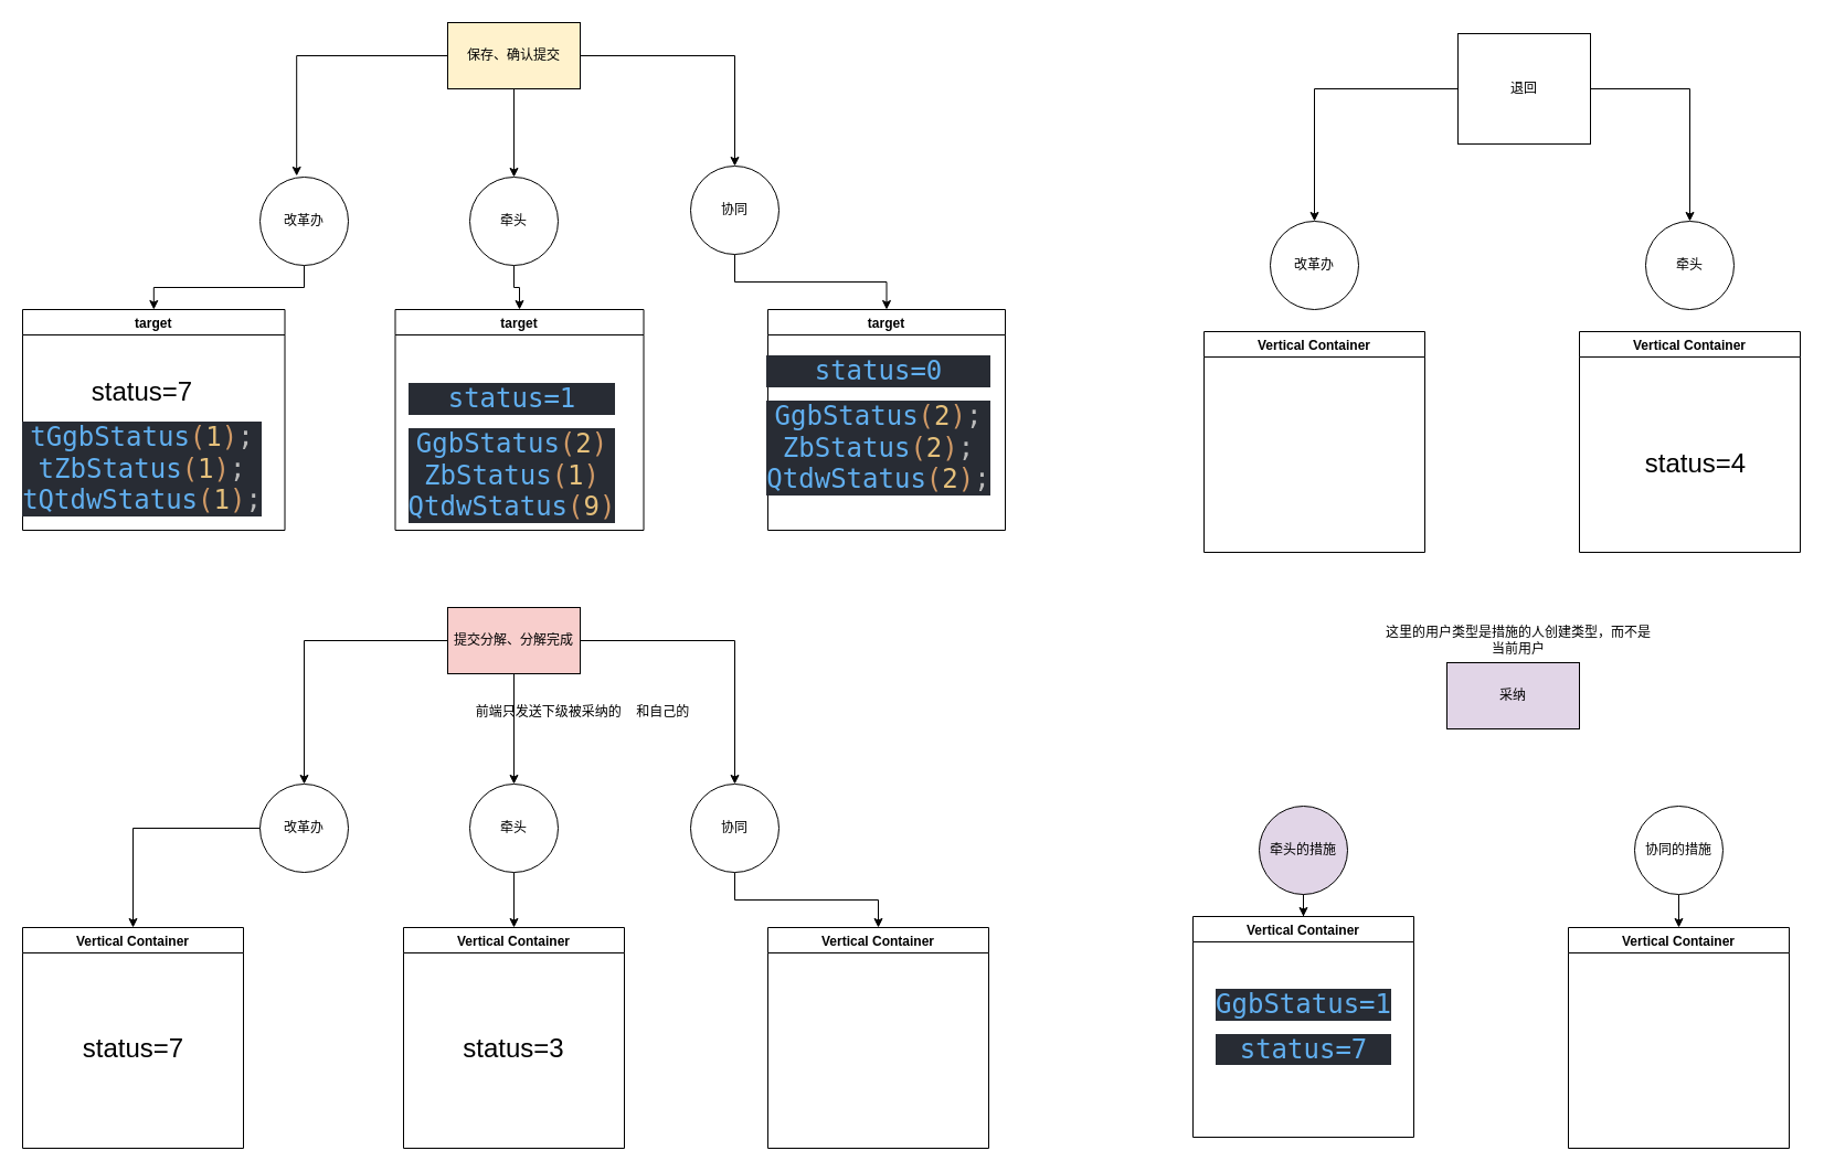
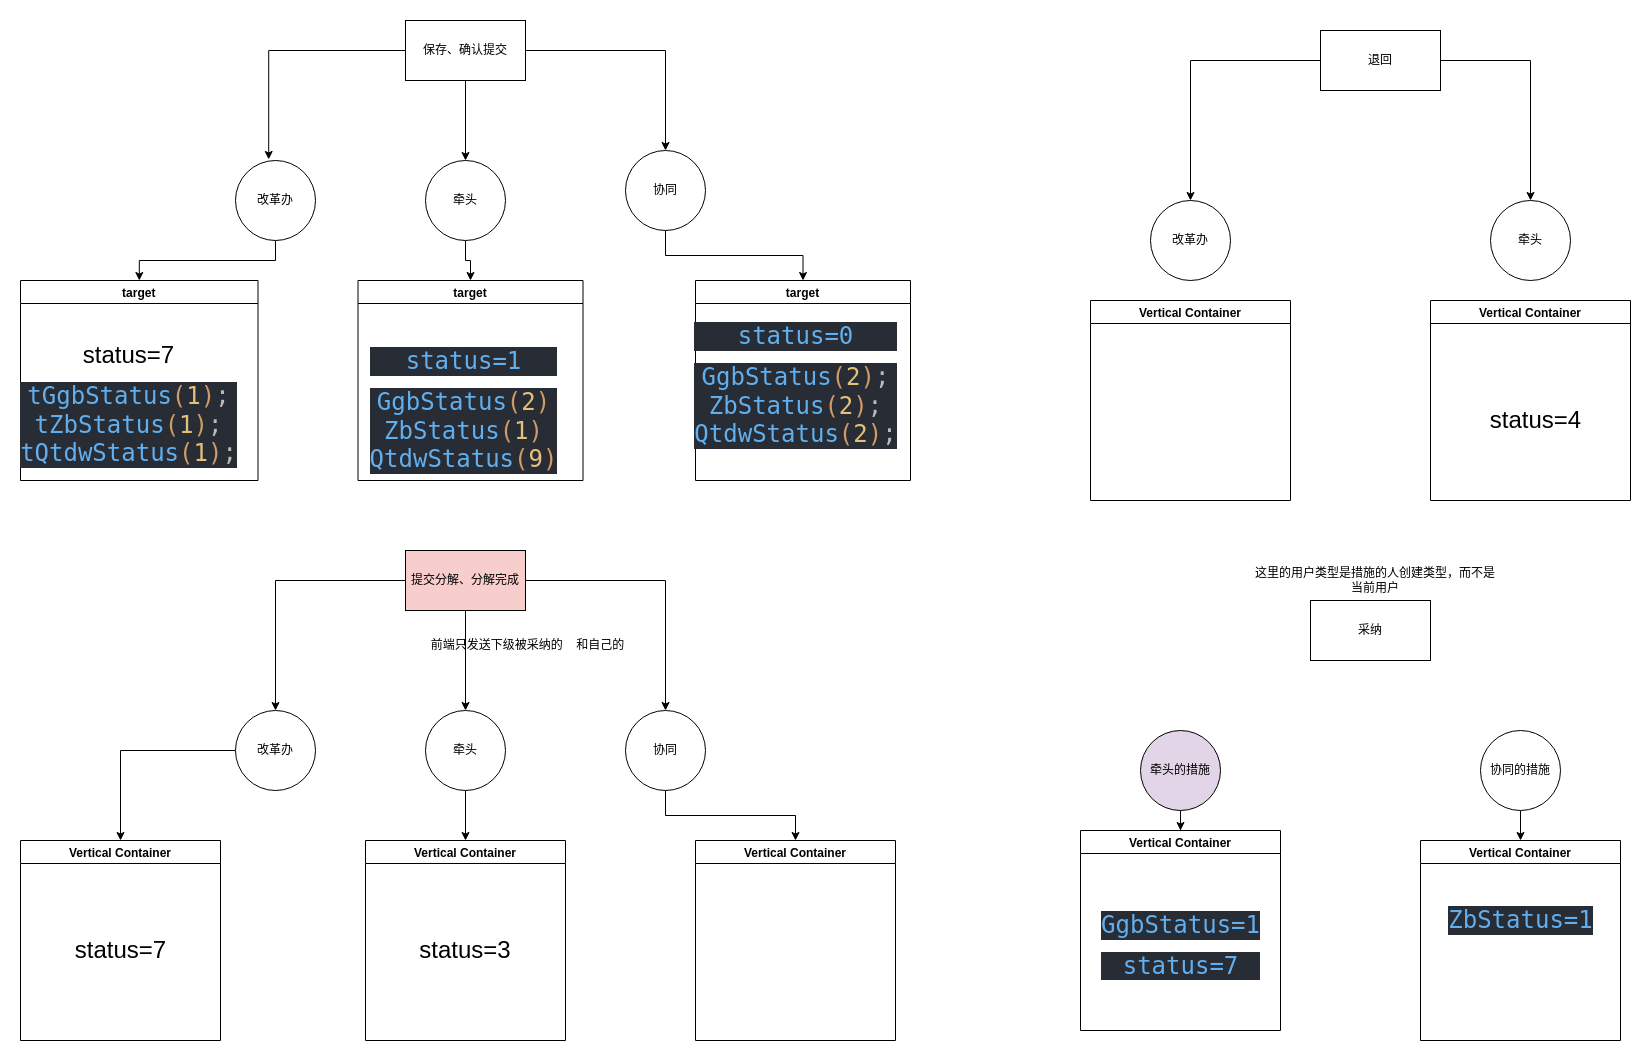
  <mxCell id="0" />
  <mxCell id="1" parent="0" />
  <mxCell id="2" style="edgeStyle=orthogonalEdgeStyle;rounded=0;orthogonalLoop=1;jettySize=auto;html=1;entryX=0.5;entryY=0;entryDx=0;entryDy=0;" edge="1" parent="1" source="5" target="9"><mxGeometry relative="1" as="geometry"><mxPoint x="465" y="150" as="targetPoint" /></mxGeometry></mxCell>
  <mxCell id="3" style="edgeStyle=orthogonalEdgeStyle;rounded=0;orthogonalLoop=1;jettySize=auto;html=1;entryX=0.5;entryY=0;entryDx=0;entryDy=0;" edge="1" parent="1" source="5" target="11"><mxGeometry relative="1" as="geometry"><mxPoint x="525" y="150" as="targetPoint" /></mxGeometry></mxCell>
  <mxCell id="4" style="edgeStyle=orthogonalEdgeStyle;rounded=0;orthogonalLoop=1;jettySize=auto;html=1;entryX=0.415;entryY=-0.013;entryDx=0;entryDy=0;entryPerimeter=0;" edge="1" parent="1" source="5" target="7"><mxGeometry relative="1" as="geometry" /></mxCell>
- <mxCell id="5" value="保存、确认提交" style="rounded=0;whiteSpace=wrap;html=1;fillColor=#fff2cc;" vertex="1" parent="1"><mxGeometry x="405" y="20" width="120" height="60" as="geometry" /></mxCell>
+ <mxCell id="5" value="保存、确认提交" style="rounded=0;whiteSpace=wrap;html=1;" vertex="1" parent="1"><mxGeometry x="405" y="20" width="120" height="60" as="geometry" /></mxCell>
  <mxCell id="6" style="edgeStyle=orthogonalEdgeStyle;rounded=0;orthogonalLoop=1;jettySize=auto;html=1;" edge="1" parent="1" source="7" target="12"><mxGeometry relative="1" as="geometry" /></mxCell>
  <mxCell id="7" value="改革办" style="ellipse;whiteSpace=wrap;html=1;aspect=fixed;" vertex="1" parent="1"><mxGeometry x="235" y="160" width="80" height="80" as="geometry" /></mxCell>
  <mxCell id="8" style="edgeStyle=orthogonalEdgeStyle;rounded=0;orthogonalLoop=1;jettySize=auto;html=1;entryX=0.5;entryY=0;entryDx=0;entryDy=0;" edge="1" parent="1" source="9" target="14"><mxGeometry relative="1" as="geometry" /></mxCell>
  <mxCell id="9" value="牵头" style="ellipse;whiteSpace=wrap;html=1;aspect=fixed;" vertex="1" parent="1"><mxGeometry x="425" y="160" width="80" height="80" as="geometry" /></mxCell>
  <mxCell id="10" style="edgeStyle=orthogonalEdgeStyle;rounded=0;orthogonalLoop=1;jettySize=auto;html=1;entryX=0.5;entryY=0;entryDx=0;entryDy=0;" edge="1" parent="1" source="11" target="16"><mxGeometry relative="1" as="geometry" /></mxCell>
  <mxCell id="11" value="协同" style="ellipse;whiteSpace=wrap;html=1;aspect=fixed;" vertex="1" parent="1"><mxGeometry x="625" y="150" width="80" height="80" as="geometry" /></mxCell>
  <mxCell id="12" value="target" style="swimlane;" vertex="1" parent="1"><mxGeometry x="20" y="280" width="237.5" height="200" as="geometry" /></mxCell>
  <mxCell id="13" value="&lt;font style=&quot;font-size: 24px&quot;&gt;status=7&lt;br&gt;&lt;/font&gt;&lt;pre style=&quot;background-color: rgb(40 , 44 , 52) ; font-family: &amp;#34;jetbrains mono&amp;#34; , monospace&quot;&gt;&lt;pre style=&quot;font-family: &amp;#34;jetbrains mono&amp;#34; , monospace&quot;&gt;&lt;font style=&quot;font-size: 24px&quot;&gt;&lt;span style=&quot;color: rgb(97 , 175 , 239)&quot;&gt;tGgbStatus&lt;/span&gt;&lt;span style=&quot;color: rgb(209 , 154 , 102)&quot;&gt;(&lt;/span&gt;&lt;font color=&quot;#e5c07b&quot;&gt;1&lt;/font&gt;&lt;span style=&quot;color: rgb(209 , 154 , 102)&quot;&gt;)&lt;/span&gt;&lt;font color=&quot;#bbbbbb&quot;&gt;;&lt;br&gt;&lt;/font&gt;&lt;span style=&quot;color: rgb(97 , 175 , 239)&quot;&gt;tZbStatus&lt;/span&gt;&lt;span style=&quot;color: rgb(209 , 154 , 102)&quot;&gt;(&lt;/span&gt;&lt;font color=&quot;#e5c07b&quot;&gt;1&lt;/font&gt;&lt;span style=&quot;color: rgb(209 , 154 , 102)&quot;&gt;)&lt;/span&gt;&lt;font color=&quot;#bbbbbb&quot;&gt;;&lt;br&gt;&lt;/font&gt;&lt;span style=&quot;color: rgb(97 , 175 , 239)&quot;&gt;tQtdwStatus&lt;/span&gt;&lt;span style=&quot;color: rgb(209 , 154 , 102)&quot;&gt;(&lt;/span&gt;&lt;font color=&quot;#e5c07b&quot;&gt;1&lt;/font&gt;&lt;span style=&quot;color: rgb(209 , 154 , 102)&quot;&gt;)&lt;/span&gt;&lt;font color=&quot;#bbbbbb&quot;&gt;;&lt;/font&gt;&lt;/font&gt;&lt;/pre&gt;&lt;/pre&gt;" style="text;html=1;align=center;verticalAlign=middle;resizable=0;points=[];autosize=1;strokeColor=none;" vertex="1" parent="12"><mxGeometry x="7.5" y="80" width="200" height="100" as="geometry" /></mxCell>
  <mxCell id="14" value="target" style="swimlane;" vertex="1" parent="1"><mxGeometry x="357.5" y="280" width="225" height="200" as="geometry" /></mxCell>
  <mxCell id="15" value="&lt;pre style=&quot;background-color: rgb(40 , 44 , 52) ; color: rgb(187 , 187 , 187) ; font-family: &amp;#34;jetbrains mono&amp;#34; , monospace&quot;&gt;&lt;span style=&quot;color: rgb(97 , 175 , 239)&quot;&gt;&lt;font style=&quot;font-size: 24px&quot;&gt;status=1&lt;/font&gt;&lt;/span&gt;&lt;/pre&gt;&lt;pre style=&quot;background-color: rgb(40 , 44 , 52) ; font-family: &amp;#34;jetbrains mono&amp;#34; , monospace&quot;&gt;&lt;font style=&quot;font-size: 24px&quot;&gt;&lt;span style=&quot;color: rgb(97 , 175 , 239)&quot;&gt;GgbStatus&lt;/span&gt;&lt;span style=&quot;color: rgb(209 , 154 , 102)&quot;&gt;(&lt;/span&gt;&lt;font color=&quot;#e5c07b&quot;&gt;2&lt;/font&gt;&lt;span style=&quot;color: rgb(209 , 154 , 102)&quot;&gt;)&lt;/span&gt;&lt;font color=&quot;#bbbbbb&quot;&gt;&lt;br&gt;&lt;/font&gt;&lt;span style=&quot;color: rgb(97 , 175 , 239)&quot;&gt;ZbStatus&lt;/span&gt;&lt;span style=&quot;color: rgb(209 , 154 , 102)&quot;&gt;(&lt;/span&gt;&lt;font color=&quot;#e5c07b&quot;&gt;1&lt;/font&gt;&lt;span style=&quot;color: rgb(209 , 154 , 102)&quot;&gt;)&lt;/span&gt;&lt;font color=&quot;#bbbbbb&quot;&gt;&lt;br&gt;&lt;/font&gt;&lt;span style=&quot;color: rgb(97 , 175 , 239)&quot;&gt;QtdwStatus&lt;/span&gt;&lt;span style=&quot;color: rgb(209 , 154 , 102)&quot;&gt;(&lt;/span&gt;&lt;font color=&quot;#e5c07b&quot;&gt;9&lt;/font&gt;&lt;span style=&quot;color: rgb(209 , 154 , 102)&quot;&gt;)&lt;/span&gt;&lt;/font&gt;&lt;/pre&gt;" style="text;html=1;align=center;verticalAlign=middle;resizable=0;points=[];autosize=1;strokeColor=none;" vertex="1" parent="14"><mxGeometry x="20" y="70" width="170" height="120" as="geometry" /></mxCell>
  <mxCell id="16" value="target" style="swimlane;startSize=23;" vertex="1" parent="1"><mxGeometry x="695" y="280" width="215" height="200" as="geometry" /></mxCell>
  <mxCell id="17" value="&lt;pre style=&quot;background-color: rgb(40 , 44 , 52) ; color: rgb(187 , 187 , 187) ; font-family: &amp;#34;jetbrains mono&amp;#34; , monospace&quot;&gt;&lt;span style=&quot;color: rgb(97 , 175 , 239)&quot;&gt;&lt;font style=&quot;font-size: 24px&quot;&gt;status=0&lt;/font&gt;&lt;/span&gt;&lt;/pre&gt;&lt;pre style=&quot;background-color: rgb(40 , 44 , 52) ; font-family: &amp;#34;jetbrains mono&amp;#34; , monospace&quot;&gt;&lt;font style=&quot;font-size: 24px&quot;&gt;&lt;span style=&quot;color: rgb(97 , 175 , 239)&quot;&gt;GgbStatus&lt;/span&gt;&lt;span style=&quot;color: rgb(209 , 154 , 102)&quot;&gt;(&lt;/span&gt;&lt;font color=&quot;#e5c07b&quot;&gt;2&lt;/font&gt;&lt;span style=&quot;color: rgb(209 , 154 , 102)&quot;&gt;)&lt;/span&gt;&lt;font color=&quot;#bbbbbb&quot;&gt;;&lt;br&gt;&lt;/font&gt;&lt;span style=&quot;color: rgb(97 , 175 , 239)&quot;&gt;ZbStatus&lt;/span&gt;&lt;span style=&quot;color: rgb(209 , 154 , 102)&quot;&gt;(&lt;/span&gt;&lt;font color=&quot;#e5c07b&quot;&gt;2&lt;/font&gt;&lt;span style=&quot;color: rgb(209 , 154 , 102)&quot;&gt;)&lt;/span&gt;&lt;font color=&quot;#bbbbbb&quot;&gt;;&lt;br&gt;&lt;/font&gt;&lt;span style=&quot;color: rgb(97 , 175 , 239)&quot;&gt;QtdwStatus&lt;/span&gt;&lt;span style=&quot;color: rgb(209 , 154 , 102)&quot;&gt;(&lt;/span&gt;&lt;font color=&quot;#e5c07b&quot;&gt;2&lt;/font&gt;&lt;span style=&quot;color: rgb(209 , 154 , 102)&quot;&gt;)&lt;/span&gt;&lt;font color=&quot;#bbbbbb&quot;&gt;;&lt;/font&gt;&lt;/font&gt;&lt;/pre&gt;" style="text;html=1;align=center;verticalAlign=middle;resizable=0;points=[];autosize=1;strokeColor=none;" vertex="1" parent="16"><mxGeometry x="10" y="45" width="180" height="120" as="geometry" /></mxCell>
  <mxCell id="18" style="edgeStyle=orthogonalEdgeStyle;rounded=0;orthogonalLoop=1;jettySize=auto;html=1;entryX=0.5;entryY=0;entryDx=0;entryDy=0;" edge="1" parent="1" source="21" target="25"><mxGeometry relative="1" as="geometry" /></mxCell>
  <mxCell id="19" style="edgeStyle=orthogonalEdgeStyle;rounded=0;orthogonalLoop=1;jettySize=auto;html=1;entryX=0.5;entryY=0;entryDx=0;entryDy=0;" edge="1" parent="1" source="21" target="23"><mxGeometry relative="1" as="geometry" /></mxCell>
  <mxCell id="20" style="edgeStyle=orthogonalEdgeStyle;rounded=0;orthogonalLoop=1;jettySize=auto;html=1;entryX=0.5;entryY=0;entryDx=0;entryDy=0;" edge="1" parent="1" source="21" target="27"><mxGeometry relative="1" as="geometry"><mxPoint x="665" y="658" as="targetPoint" /></mxGeometry></mxCell>
  <mxCell id="21" value="提交分解、分解完成" style="rounded=0;whiteSpace=wrap;html=1;fillColor=#f8cecc;" vertex="1" parent="1"><mxGeometry x="405" y="550" width="120" height="60" as="geometry" /></mxCell>
  <mxCell id="22" style="edgeStyle=orthogonalEdgeStyle;rounded=0;orthogonalLoop=1;jettySize=auto;html=1;" edge="1" parent="1" source="23" target="28"><mxGeometry relative="1" as="geometry" /></mxCell>
  <mxCell id="23" value="改革办" style="ellipse;whiteSpace=wrap;html=1;aspect=fixed;" vertex="1" parent="1"><mxGeometry x="235" y="710" width="80" height="80" as="geometry" /></mxCell>
  <mxCell id="24" style="edgeStyle=orthogonalEdgeStyle;rounded=0;orthogonalLoop=1;jettySize=auto;html=1;entryX=0.5;entryY=0;entryDx=0;entryDy=0;" edge="1" parent="1" source="25" target="30"><mxGeometry relative="1" as="geometry" /></mxCell>
  <mxCell id="25" value="牵头" style="ellipse;whiteSpace=wrap;html=1;aspect=fixed;" vertex="1" parent="1"><mxGeometry x="425" y="710" width="80" height="80" as="geometry" /></mxCell>
  <mxCell id="26" style="edgeStyle=orthogonalEdgeStyle;rounded=0;orthogonalLoop=1;jettySize=auto;html=1;entryX=0.5;entryY=0;entryDx=0;entryDy=0;" edge="1" parent="1" source="27" target="32"><mxGeometry relative="1" as="geometry" /></mxCell>
  <mxCell id="27" value="协同" style="ellipse;whiteSpace=wrap;html=1;aspect=fixed;" vertex="1" parent="1"><mxGeometry x="625" y="710" width="80" height="80" as="geometry" /></mxCell>
  <mxCell id="28" value="Vertical Container" style="swimlane;" vertex="1" parent="1"><mxGeometry x="20" y="840" width="200" height="200" as="geometry" /></mxCell>
  <mxCell id="29" value="&lt;font style=&quot;font-size: 24px&quot;&gt;status=7&lt;/font&gt;" style="text;html=1;align=center;verticalAlign=middle;resizable=0;points=[];autosize=1;strokeColor=none;" vertex="1" parent="28"><mxGeometry x="45" y="100" width="110" height="20" as="geometry" /></mxCell>
  <mxCell id="30" value="Vertical Container" style="swimlane;" vertex="1" parent="1"><mxGeometry x="365" y="840" width="200" height="200" as="geometry" /></mxCell>
  <mxCell id="31" value="&lt;font style=&quot;font-size: 24px&quot;&gt;status=3&lt;/font&gt;" style="text;html=1;strokeColor=none;fillColor=none;align=center;verticalAlign=middle;whiteSpace=wrap;rounded=0;" vertex="1" parent="30"><mxGeometry x="80" y="100" width="40" height="20" as="geometry" /></mxCell>
  <mxCell id="32" value="Vertical Container" style="swimlane;" vertex="1" parent="1"><mxGeometry x="695" y="840" width="200" height="200" as="geometry" /></mxCell>
  <mxCell id="33" style="edgeStyle=orthogonalEdgeStyle;rounded=0;orthogonalLoop=1;jettySize=auto;html=1;entryX=0.5;entryY=0;entryDx=0;entryDy=0;" edge="1" parent="1" source="35" target="37"><mxGeometry relative="1" as="geometry"><mxPoint x="1380" y="150" as="targetPoint" /></mxGeometry></mxCell>
  <mxCell id="34" style="edgeStyle=orthogonalEdgeStyle;rounded=0;orthogonalLoop=1;jettySize=auto;html=1;entryX=0.5;entryY=0;entryDx=0;entryDy=0;" edge="1" parent="1" source="35" target="36"><mxGeometry relative="1" as="geometry" /></mxCell>
- <mxCell id="35" value="退回" style="rounded=0;whiteSpace=wrap;html=1;" vertex="1" parent="1"><mxGeometry x="1320" y="30" width="120" height="100" as="geometry" /></mxCell>
+ <mxCell id="35" value="退回" style="rounded=0;whiteSpace=wrap;html=1;" vertex="1" parent="1"><mxGeometry x="1320" y="30" width="120" height="60" as="geometry" /></mxCell>
  <mxCell id="36" value="改革办" style="ellipse;whiteSpace=wrap;html=1;aspect=fixed;" vertex="1" parent="1"><mxGeometry x="1150" y="200" width="80" height="80" as="geometry" /></mxCell>
  <mxCell id="37" value="牵头" style="ellipse;whiteSpace=wrap;html=1;aspect=fixed;" vertex="1" parent="1"><mxGeometry x="1490" y="200" width="80" height="80" as="geometry" /></mxCell>
  <mxCell id="38" value="Vertical Container" style="swimlane;" vertex="1" parent="1"><mxGeometry x="1090" y="300" width="200" height="200" as="geometry" /></mxCell>
  <mxCell id="39" value="Vertical Container" style="swimlane;" vertex="1" parent="1"><mxGeometry x="1430" y="300" width="200" height="200" as="geometry" /></mxCell>
  <mxCell id="40" value="&lt;font style=&quot;font-size: 24px&quot;&gt;status=4&lt;/font&gt;" style="text;html=1;align=center;verticalAlign=middle;resizable=0;points=[];autosize=1;strokeColor=none;" vertex="1" parent="1"><mxGeometry x="1480" y="410" width="110" height="20" as="geometry" /></mxCell>
  <mxCell id="41" value="前端只发送下级被采纳的&amp;nbsp; &amp;nbsp; 和自己的" style="text;html=1;strokeColor=none;fillColor=none;align=center;verticalAlign=middle;whiteSpace=wrap;rounded=0;" vertex="1" parent="1"><mxGeometry x="375" y="635" width="305" height="20" as="geometry" /></mxCell>
- <mxCell id="42" value="采纳" style="rounded=0;whiteSpace=wrap;html=1;fillColor=#e1d5e7;" vertex="1" parent="1"><mxGeometry x="1310" y="600" width="120" height="60" as="geometry" /></mxCell>
+ <mxCell id="42" value="采纳" style="rounded=0;whiteSpace=wrap;html=1;" vertex="1" parent="1"><mxGeometry x="1310" y="600" width="120" height="60" as="geometry" /></mxCell>
  <mxCell id="43" style="edgeStyle=orthogonalEdgeStyle;rounded=0;orthogonalLoop=1;jettySize=auto;html=1;entryX=0.5;entryY=0;entryDx=0;entryDy=0;" edge="1" parent="1" source="44" target="48"><mxGeometry relative="1" as="geometry" /></mxCell>
  <mxCell id="44" value="牵头的措施" style="ellipse;whiteSpace=wrap;html=1;aspect=fixed;fillColor=#e1d5e7;" vertex="1" parent="1"><mxGeometry x="1140" y="730" width="80" height="80" as="geometry" /></mxCell>
  <mxCell id="45" style="edgeStyle=orthogonalEdgeStyle;rounded=0;orthogonalLoop=1;jettySize=auto;html=1;entryX=0.5;entryY=0;entryDx=0;entryDy=0;" edge="1" parent="1" source="46" target="50"><mxGeometry relative="1" as="geometry"><mxPoint x="1520" y="840" as="targetPoint" /></mxGeometry></mxCell>
  <mxCell id="46" value="协同的措施" style="ellipse;whiteSpace=wrap;html=1;aspect=fixed;" vertex="1" parent="1"><mxGeometry x="1480" y="730" width="80" height="80" as="geometry" /></mxCell>
  <mxCell id="47" value="这里的用户类型是措施的人创建类型，而不是当前用户" style="text;html=1;strokeColor=none;fillColor=none;align=center;verticalAlign=middle;whiteSpace=wrap;rounded=0;" vertex="1" parent="1"><mxGeometry x="1249" y="570" width="252" height="20" as="geometry" /></mxCell>
  <mxCell id="48" value="Vertical Container" style="swimlane;" vertex="1" parent="1"><mxGeometry x="1080" y="830" width="200" height="200" as="geometry" /></mxCell>
- <mxCell id="49" value="&lt;pre style=&quot;background-color: rgb(40 , 44 , 52) ; color: rgb(187 , 187 , 187) ; font-family: &amp;#34;jetbrains mono&amp;#34; , monospace&quot;&gt;&lt;span style=&quot;color: rgb(97 , 175 , 239)&quot;&gt;&lt;font style=&quot;font-size: 24px&quot;&gt;GgbStatus=1&lt;/font&gt;&lt;/span&gt;&lt;/pre&gt;&lt;pre style=&quot;background-color: rgb(40 , 44 , 52) ; color: rgb(187 , 187 , 187) ; font-family: &amp;#34;jetbrains mono&amp;#34; , monospace&quot;&gt;&lt;span style=&quot;color: rgb(97 , 175 , 239)&quot;&gt;&lt;font style=&quot;font-size: 24px&quot;&gt;status=7&lt;/font&gt;&lt;/span&gt;&lt;/pre&gt;" style="text;html=1;align=center;verticalAlign=middle;resizable=0;points=[];autosize=1;strokeColor=none;" vertex="1" parent="1"><mxGeometry x="1105" y="890" width="150" height="80" as="geometry" /></mxCell>
+ <mxCell id="49" value="&lt;pre style=&quot;background-color: rgb(40 , 44 , 52) ; color: rgb(187 , 187 , 187) ; font-family: &amp;#34;jetbrains mono&amp;#34; , monospace&quot;&gt;&lt;span style=&quot;color: rgb(97 , 175 , 239)&quot;&gt;&lt;font style=&quot;font-size: 24px&quot;&gt;GgbStatus=1&lt;/font&gt;&lt;/span&gt;&lt;/pre&gt;&lt;pre style=&quot;background-color: rgb(40 , 44 , 52) ; color: rgb(187 , 187 , 187) ; font-family: &amp;#34;jetbrains mono&amp;#34; , monospace&quot;&gt;&lt;span style=&quot;color: rgb(97 , 175 , 239)&quot;&gt;&lt;font style=&quot;font-size: 24px&quot;&gt;status=7&lt;/font&gt;&lt;/span&gt;&lt;/pre&gt;" style="text;html=1;align=center;verticalAlign=middle;resizable=0;points=[];autosize=1;strokeColor=none;" vertex="1" parent="1"><mxGeometry x="1105" y="905" width="150" height="80" as="geometry" /></mxCell>
  <mxCell id="50" value="Vertical Container" style="swimlane;" vertex="1" parent="1"><mxGeometry x="1420" y="840" width="200" height="200" as="geometry" /></mxCell>
+ <mxCell id="51" value="&lt;pre style=&quot;background-color: rgb(40 , 44 , 52) ; color: rgb(187 , 187 , 187) ; font-family: &amp;#34;jetbrains mono&amp;#34; , monospace&quot;&gt;&lt;span style=&quot;color: rgb(97 , 175 , 239)&quot;&gt;&lt;font style=&quot;font-size: 24px&quot;&gt;ZbStatus=1&lt;/font&gt;&lt;/span&gt;&lt;/pre&gt;" style="text;html=1;align=center;verticalAlign=middle;resizable=0;points=[];autosize=1;strokeColor=none;" vertex="1" parent="1"><mxGeometry x="1450" y="895" width="140" height="50" as="geometry" /></mxCell>
